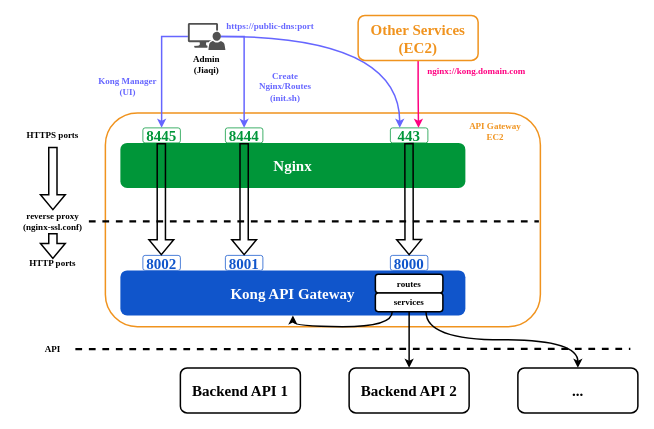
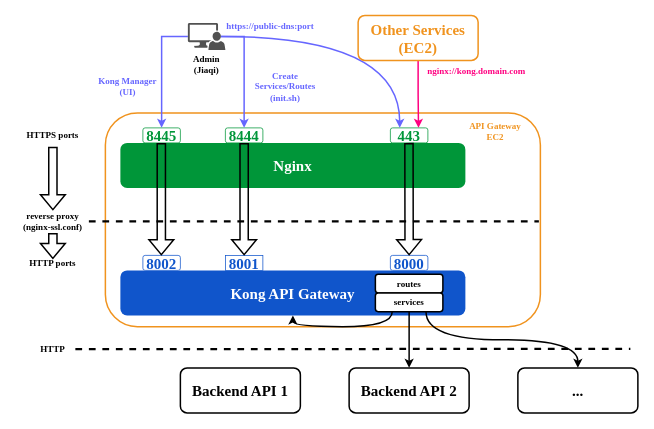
  <mxCell id="0" />
  <mxCell id="1" parent="0" />
  <mxCell id="2" value="" style="rounded=1;whiteSpace=wrap;html=1;fillColor=none;strokeColor=#F0931E;strokeWidth=2;fontFamily=Ubuntu;fontStyle=1" parent="1" vertex="1"><mxGeometry x="140" y="150" width="580" height="285" as="geometry" /></mxCell>
  <mxCell id="3" value="&lt;font style=&quot;font-size: 20px;&quot; color=&quot;#ffffff&quot;&gt;&lt;span&gt;Kong API Gateway&lt;br&gt;&lt;/span&gt;&lt;/font&gt;" style="rounded=1;whiteSpace=wrap;html=1;fillColor=#1055CB;strokeWidth=5;strokeColor=none;fontFamily=Ubuntu;fontStyle=1" parent="1" vertex="1"><mxGeometry x="160" y="360" width="460" height="60" as="geometry" /></mxCell>
  <mxCell id="4" value="&lt;font style=&quot;font-size: 20px;&quot; color=&quot;#ffffff&quot;&gt;&lt;span&gt;Nginx&lt;/span&gt;&lt;/font&gt;" style="rounded=1;whiteSpace=wrap;html=1;fillColor=#009639;strokeColor=none;strokeWidth=5;fontFamily=Ubuntu;fontStyle=1" parent="1" vertex="1"><mxGeometry x="160" y="190" width="460" height="60" as="geometry" /></mxCell>
  <mxCell id="5" value="&lt;font color=&quot;#009639&quot; size=&quot;1&quot;&gt;&lt;span style=&quot;font-size: 20px;&quot;&gt;8444&lt;/span&gt;&lt;/font&gt;" style="rounded=1;whiteSpace=wrap;html=1;strokeColor=#009639;strokeWidth=1;fontFamily=Ubuntu;fontStyle=1" parent="1" vertex="1"><mxGeometry x="300" y="170" width="50" height="20" as="geometry" /></mxCell>
- <mxCell id="6" value="&lt;font color=&quot;#1055cb&quot; size=&quot;1&quot;&gt;&lt;span style=&quot;font-size: 20px;&quot;&gt;8001&lt;/span&gt;&lt;/font&gt;" style="rounded=1;whiteSpace=wrap;html=1;strokeWidth=1;strokeColor=#1055CB;fontFamily=Ubuntu;fontStyle=1" parent="1" vertex="1"><mxGeometry x="300" y="340" width="50" height="20" as="geometry" /></mxCell>
+ <mxCell id="6" value="&lt;font color=&quot;#1055cb&quot; size=&quot;1&quot;&gt;&lt;span style=&quot;font-size: 20px;&quot;&gt;8001&lt;/span&gt;&lt;/font&gt;" style="whiteSpace=wrap;html=1;strokeWidth=1;strokeColor=#1055CB;fontFamily=Ubuntu;fontStyle=1;rounded=0;" parent="1" vertex="1"><mxGeometry x="300" y="340" width="50" height="20" as="geometry" /></mxCell>
  <mxCell id="7" value="" style="shape=flexArrow;endArrow=classic;html=1;rounded=0;entryX=0.5;entryY=0;entryDx=0;entryDy=0;strokeWidth=2;fontFamily=Ubuntu;fontStyle=1" parent="1" target="6" edge="1"><mxGeometry width="50" height="50" relative="1" as="geometry"><mxPoint x="325" y="190" as="sourcePoint" /><mxPoint x="370" y="240" as="targetPoint" /></mxGeometry></mxCell>
  <mxCell id="8" value="&lt;font color=&quot;#009639&quot; size=&quot;1&quot;&gt;&lt;span style=&quot;font-size: 20px;&quot;&gt;8445&lt;/span&gt;&lt;/font&gt;" style="rounded=1;whiteSpace=wrap;html=1;strokeColor=#009639;strokeWidth=1;fontFamily=Ubuntu;fontStyle=1" parent="1" vertex="1"><mxGeometry x="190" y="170" width="50" height="20" as="geometry" /></mxCell>
  <mxCell id="9" value="&lt;font color=&quot;#009639&quot; size=&quot;1&quot;&gt;&lt;span style=&quot;font-size: 20px;&quot;&gt;443&lt;/span&gt;&lt;/font&gt;" style="rounded=1;whiteSpace=wrap;html=1;strokeColor=#009639;strokeWidth=1;fontFamily=Ubuntu;fontStyle=1" parent="1" vertex="1"><mxGeometry x="520" y="170" width="50" height="20" as="geometry" /></mxCell>
  <mxCell id="10" value="&lt;font color=&quot;#1055cb&quot; size=&quot;1&quot;&gt;&lt;span style=&quot;font-size: 20px;&quot;&gt;8000&lt;/span&gt;&lt;/font&gt;" style="rounded=1;whiteSpace=wrap;html=1;strokeColor=#1055CB;fontFamily=Ubuntu;fontStyle=1" parent="1" vertex="1"><mxGeometry x="520" y="340" width="50" height="20" as="geometry" /></mxCell>
  <mxCell id="11" value="" style="shape=flexArrow;endArrow=classic;html=1;rounded=0;entryX=0.5;entryY=0;entryDx=0;entryDy=0;strokeWidth=2;fontFamily=Ubuntu;fontStyle=1" parent="1" target="10" edge="1"><mxGeometry width="50" height="50" relative="1" as="geometry"><mxPoint x="544.78" y="190" as="sourcePoint" /><mxPoint x="544.78" y="336" as="targetPoint" /></mxGeometry></mxCell>
  <mxCell id="12" value="" style="endArrow=none;dashed=1;html=1;strokeWidth=3;rounded=0;fontFamily=Ubuntu;fontStyle=1" parent="1" edge="1"><mxGeometry width="50" height="50" relative="1" as="geometry"><mxPoint x="118" y="294.66" as="sourcePoint" /><mxPoint x="718" y="294.66" as="targetPoint" /></mxGeometry></mxCell>
  <mxCell id="13" value="&lt;font&gt;&lt;span&gt;HTTPS ports&lt;/span&gt;&lt;/font&gt;" style="text;html=1;strokeColor=none;fillColor=none;align=center;verticalAlign=middle;whiteSpace=wrap;rounded=0;fontFamily=Ubuntu;fontStyle=1" parent="1" vertex="1"><mxGeometry x="20" y="165" width="100" height="30" as="geometry" /></mxCell>
  <mxCell id="14" value="&lt;font&gt;&lt;span&gt;HTTP ports&lt;/span&gt;&lt;/font&gt;" style="text;html=1;strokeColor=none;fillColor=none;align=center;verticalAlign=middle;whiteSpace=wrap;rounded=0;fontFamily=Ubuntu;fontStyle=1" parent="1" vertex="1"><mxGeometry x="20" y="335" width="100" height="30" as="geometry" /></mxCell>
  <mxCell id="15" value="" style="shape=flexArrow;endArrow=classic;html=1;rounded=0;entryX=0.5;entryY=0;entryDx=0;entryDy=0;strokeWidth=2;fontFamily=Ubuntu;fontStyle=1" parent="1" source="17" edge="1"><mxGeometry width="50" height="50" relative="1" as="geometry"><mxPoint x="70" y="195" as="sourcePoint" /><mxPoint x="70" y="345" as="targetPoint" /></mxGeometry></mxCell>
  <mxCell id="16" value="" style="shape=flexArrow;endArrow=classic;html=1;rounded=0;entryX=0.5;entryY=0;entryDx=0;entryDy=0;strokeWidth=2;fontFamily=Ubuntu;fontStyle=1" parent="1" target="17" edge="1"><mxGeometry width="50" height="50" relative="1" as="geometry"><mxPoint x="70" y="195" as="sourcePoint" /><mxPoint x="70" y="345" as="targetPoint" /></mxGeometry></mxCell>
  <mxCell id="17" value="&lt;font style=&quot;font-size: 12px;&quot;&gt;&lt;span&gt;reverse proxy&lt;br&gt;(nginx-ssl.conf)&lt;/span&gt;&lt;/font&gt;" style="text;html=1;strokeColor=none;fillColor=none;align=center;verticalAlign=middle;whiteSpace=wrap;rounded=0;fontFamily=Ubuntu;fontStyle=1" parent="1" vertex="1"><mxGeometry x="20" y="280" width="100" height="30" as="geometry" /></mxCell>
  <mxCell id="18" value="&lt;font color=&quot;#1055cb&quot; size=&quot;1&quot;&gt;&lt;span style=&quot;font-size: 20px;&quot;&gt;8002&lt;/span&gt;&lt;/font&gt;" style="rounded=1;whiteSpace=wrap;html=1;strokeColor=#1055CB;strokeWidth=1;fontFamily=Ubuntu;fontStyle=1" parent="1" vertex="1"><mxGeometry x="190" y="340" width="50" height="20" as="geometry" /></mxCell>
  <mxCell id="19" style="edgeStyle=orthogonalEdgeStyle;rounded=0;orthogonalLoop=1;jettySize=auto;html=1;strokeWidth=2;strokeColor=#6666FF;fontFamily=Ubuntu;fontStyle=1" parent="1" source="22" target="8" edge="1"><mxGeometry relative="1" as="geometry" /></mxCell>
  <mxCell id="20" style="edgeStyle=orthogonalEdgeStyle;rounded=0;orthogonalLoop=1;jettySize=auto;html=1;exitX=0.88;exitY=0.5;exitDx=0;exitDy=0;exitPerimeter=0;entryX=0.5;entryY=0;entryDx=0;entryDy=0;strokeWidth=2;strokeColor=#6666FF;fontFamily=Ubuntu;fontStyle=1" parent="1" source="22" target="5" edge="1"><mxGeometry relative="1" as="geometry"><Array as="points"><mxPoint x="325" y="48" /></Array></mxGeometry></mxCell>
  <mxCell id="21" style="edgeStyle=orthogonalEdgeStyle;rounded=0;orthogonalLoop=1;jettySize=auto;html=1;exitX=0.88;exitY=0.5;exitDx=0;exitDy=0;exitPerimeter=0;entryX=0.25;entryY=0;entryDx=0;entryDy=0;curved=1;strokeWidth=2;strokeColor=#6666FF;fontFamily=Ubuntu;fontStyle=1" parent="1" source="22" target="9" edge="1"><mxGeometry relative="1" as="geometry" /></mxCell>
  <mxCell id="22" value="" style="sketch=0;pointerEvents=1;shadow=0;dashed=0;html=1;strokeColor=none;labelPosition=center;verticalLabelPosition=bottom;verticalAlign=top;align=center;fillColor=#515151;shape=mxgraph.mscae.system_center.admin_console;fontFamily=Ubuntu;fontStyle=1" parent="1" vertex="1"><mxGeometry x="250" y="30" width="50" height="36" as="geometry" /></mxCell>
  <mxCell id="23" value="&lt;font&gt;&lt;span&gt;Admin&lt;br&gt;(Jiaqi)&lt;br&gt;&lt;/span&gt;&lt;/font&gt;" style="text;html=1;strokeColor=none;fillColor=none;align=center;verticalAlign=middle;whiteSpace=wrap;rounded=0;fontFamily=Ubuntu;fontStyle=1" parent="1" vertex="1"><mxGeometry x="225" y="70" width="100" height="30" as="geometry" /></mxCell>
  <mxCell id="24" value="&lt;font&gt;&lt;span&gt;Kong Manager&lt;br&gt;(UI)&lt;br&gt;&lt;/span&gt;&lt;/font&gt;" style="text;html=1;strokeColor=none;fillColor=none;align=center;verticalAlign=middle;whiteSpace=wrap;rounded=0;fontColor=#6666FF;fontFamily=Ubuntu;fontStyle=1" parent="1" vertex="1"><mxGeometry x="120" y="100" width="100" height="30" as="geometry" /></mxCell>
- <mxCell id="25" value="&lt;font&gt;&lt;span&gt;Create Nginx/Routes&lt;br&gt;(init.sh)&lt;br&gt;&lt;/span&gt;&lt;/font&gt;" style="text;html=1;strokeColor=none;fillColor=none;align=center;verticalAlign=middle;whiteSpace=wrap;rounded=0;fontColor=#6666FF;fontFamily=Ubuntu;fontStyle=1" parent="1" vertex="1"><mxGeometry x="330" y="100" width="100" height="30" as="geometry" /></mxCell>
+ <mxCell id="25" value="&lt;font&gt;&lt;span&gt;Create Services/Routes&lt;br&gt;(init.sh)&lt;br&gt;&lt;/span&gt;&lt;/font&gt;" style="text;html=1;strokeColor=none;fillColor=none;align=center;verticalAlign=middle;whiteSpace=wrap;rounded=0;fontColor=#6666FF;fontFamily=Ubuntu;fontStyle=1" parent="1" vertex="1"><mxGeometry x="330" y="100" width="100" height="30" as="geometry" /></mxCell>
  <mxCell id="26" style="edgeStyle=orthogonalEdgeStyle;rounded=0;orthogonalLoop=1;jettySize=auto;html=1;exitX=0.5;exitY=1;exitDx=0;exitDy=0;entryX=0.75;entryY=0;entryDx=0;entryDy=0;strokeWidth=2;strokeColor=#FF0080;fontFamily=Ubuntu;fontStyle=1" parent="1" source="27" target="9" edge="1"><mxGeometry relative="1" as="geometry" /></mxCell>
  <mxCell id="27" value="&lt;font color=&quot;#f0931e&quot; style=&quot;font-size: 20px;&quot;&gt;&lt;span&gt;Other Services&lt;br&gt;(EC2)&lt;br&gt;&lt;/span&gt;&lt;/font&gt;" style="rounded=1;whiteSpace=wrap;html=1;strokeWidth=2;strokeColor=#F0931E;fontFamily=Ubuntu;fontStyle=1" parent="1" vertex="1"><mxGeometry x="477" y="20" width="160" height="60" as="geometry" /></mxCell>
  <mxCell id="28" value="&lt;font&gt;&lt;span style=&quot;font-size: 20px;&quot;&gt;&lt;span&gt;Backend API 2&lt;/span&gt;&lt;/span&gt;&lt;/font&gt;" style="rounded=1;whiteSpace=wrap;html=1;strokeWidth=2;fontFamily=Ubuntu;fontStyle=1" parent="1" vertex="1"><mxGeometry x="465" y="490" width="160" height="60" as="geometry" /></mxCell>
  <mxCell id="29" value="&lt;font&gt;&lt;span style=&quot;font-size: 20px;&quot;&gt;&lt;span&gt;...&lt;/span&gt;&lt;/span&gt;&lt;/font&gt;" style="rounded=1;whiteSpace=wrap;html=1;strokeWidth=2;fontFamily=Ubuntu;fontStyle=1" parent="1" vertex="1"><mxGeometry x="690" y="490" width="160" height="60" as="geometry" /></mxCell>
  <mxCell id="30" value="&lt;font&gt;&lt;span style=&quot;font-size: 20px;&quot;&gt;&lt;span&gt;Backend API 1&lt;/span&gt;&lt;/span&gt;&lt;/font&gt;" style="rounded=1;whiteSpace=wrap;html=1;strokeWidth=2;fontFamily=Ubuntu;fontStyle=1" parent="1" vertex="1"><mxGeometry x="240" y="490" width="160" height="60" as="geometry" /></mxCell>
  <mxCell id="31" value="&lt;font&gt;&lt;span&gt;routes&lt;/span&gt;&lt;/font&gt;" style="rounded=1;whiteSpace=wrap;html=1;strokeWidth=2;fontFamily=Ubuntu;fontStyle=1" parent="1" vertex="1"><mxGeometry x="500" y="365" width="90" height="25" as="geometry" /></mxCell>
  <mxCell id="32" style="edgeStyle=orthogonalEdgeStyle;rounded=0;orthogonalLoop=1;jettySize=auto;html=1;exitX=0.75;exitY=1;exitDx=0;exitDy=0;entryX=0.5;entryY=0;entryDx=0;entryDy=0;strokeWidth=2;curved=1;fontFamily=Ubuntu;fontStyle=1" parent="1" source="35" target="29" edge="1"><mxGeometry relative="1" as="geometry" /></mxCell>
  <mxCell id="33" style="edgeStyle=orthogonalEdgeStyle;rounded=0;orthogonalLoop=1;jettySize=auto;html=1;exitX=0.5;exitY=1;exitDx=0;exitDy=0;strokeWidth=2;fontFamily=Ubuntu;fontStyle=1" parent="1" source="35" target="28" edge="1"><mxGeometry relative="1" as="geometry" /></mxCell>
  <mxCell id="34" style="edgeStyle=orthogonalEdgeStyle;rounded=0;orthogonalLoop=1;jettySize=auto;html=1;exitX=0.25;exitY=1;exitDx=0;exitDy=0;strokeWidth=2;curved=1;fontFamily=Ubuntu;fontStyle=1;" parent="1" source="35" target="3" edge="1"><mxGeometry relative="1" as="geometry" /></mxCell>
  <mxCell id="35" value="&lt;font&gt;&lt;span&gt;services&lt;/span&gt;&lt;/font&gt;" style="rounded=1;whiteSpace=wrap;html=1;strokeWidth=2;fontFamily=Ubuntu;fontStyle=1" parent="1" vertex="1"><mxGeometry x="500" y="390" width="90" height="25" as="geometry" /></mxCell>
  <mxCell id="36" value="" style="shape=flexArrow;endArrow=classic;html=1;rounded=0;entryX=0.5;entryY=0;entryDx=0;entryDy=0;strokeWidth=2;fontFamily=Ubuntu;fontStyle=1" parent="1" edge="1"><mxGeometry width="50" height="50" relative="1" as="geometry"><mxPoint x="214.6" y="190" as="sourcePoint" /><mxPoint x="214.6" y="340" as="targetPoint" /></mxGeometry></mxCell>
  <mxCell id="37" value="&lt;font color=&quot;#f0931e&quot;&gt;&lt;span&gt;API Gateway&lt;br&gt;EC2&lt;/span&gt;&lt;/font&gt;" style="text;html=1;strokeColor=none;fillColor=none;align=center;verticalAlign=middle;whiteSpace=wrap;rounded=0;fontFamily=Ubuntu;fontStyle=1" parent="1" vertex="1"><mxGeometry x="610" y="160" width="100" height="30" as="geometry" /></mxCell>
- <mxCell id="38" value="&lt;font&gt;&lt;span&gt;API&lt;/span&gt;&lt;/font&gt;" style="text;html=1;strokeColor=none;fillColor=none;align=center;verticalAlign=middle;whiteSpace=wrap;rounded=0;fontFamily=Ubuntu;fontStyle=1" parent="1" vertex="1"><mxGeometry x="45" y="450" width="50" height="30" as="geometry" /></mxCell>
+ <mxCell id="38" value="&lt;font&gt;&lt;span&gt;HTTP&lt;/span&gt;&lt;/font&gt;" style="text;html=1;strokeColor=none;fillColor=none;align=center;verticalAlign=middle;whiteSpace=wrap;rounded=0;fontFamily=Ubuntu;fontStyle=1" parent="1" vertex="1"><mxGeometry x="45" y="450" width="50" height="30" as="geometry" /></mxCell>
  <mxCell id="39" value="" style="endArrow=none;dashed=1;html=1;strokeWidth=3;rounded=0;fontFamily=Ubuntu;fontStyle=1" parent="1" edge="1"><mxGeometry width="50" height="50" relative="1" as="geometry"><mxPoint x="100" y="465" as="sourcePoint" /><mxPoint x="840" y="464.7" as="targetPoint" /></mxGeometry></mxCell>
  <mxCell id="40" value="&lt;font&gt;&lt;span&gt;&lt;font color=&quot;#ff0080&quot;&gt;nginx://kong.domain.com&lt;/font&gt;&lt;br&gt;&lt;/span&gt;&lt;/font&gt;" style="text;html=1;strokeColor=none;fillColor=none;align=center;verticalAlign=middle;whiteSpace=wrap;rounded=0;fontFamily=Ubuntu;fontStyle=1" parent="1" vertex="1"><mxGeometry x="570" width="130" height="30" as="geometry" y="80" /></mxCell>
  <mxCell id="41" value="&lt;font&gt;&lt;span&gt;&lt;font color=&quot;#6666ff&quot;&gt;https://public-dns:port&lt;/font&gt;&lt;br&gt;&lt;/span&gt;&lt;/font&gt;" style="text;html=1;strokeColor=none;fillColor=none;align=center;verticalAlign=middle;whiteSpace=wrap;rounded=0;fontFamily=Ubuntu;fontStyle=1" parent="1" vertex="1"><mxGeometry x="280" y="20" width="160" height="30" as="geometry" /></mxCell>
